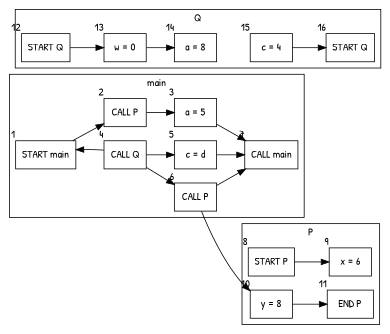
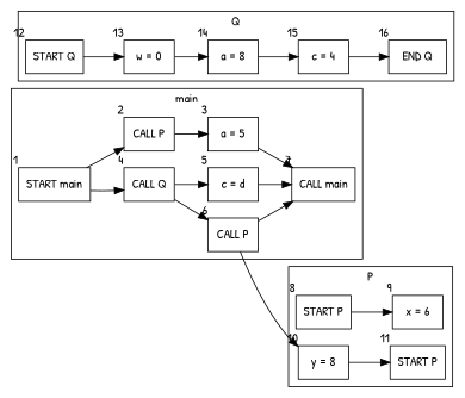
  digraph {
    fontname="Patrick Hand"
    rankdir=LR
    node [fontname="Patrick Hand" shape=box]
    edge [fontname="Patrick Hand"]
    n1 [label="START main" xlabel=1]
    n2 [label="CALL P" xlabel=2]
    n3 [label="CALL Q" xlabel=4]
    n4 [label="a = 5" xlabel=3]
    n5 [label="CALL main" xlabel=7]
    n6 [label="c = d" xlabel=5]
    n7 [label="CALL P" xlabel=6]
    n8 [label="START P" xlabel=8]
    n9 [label="x = 6" xlabel=9]
    n10 [label="y = 8" xlabel=10]
-   n11 [label="END P" xlabel=11]
+   n11 [label="START P" xlabel=11]
    n12 [label="START Q" xlabel=12]
    n13 [label="w = 0" xlabel=13]
    n14 [label="a = 8" xlabel=14]
    n15 [label="c = 4" xlabel=15]
-   n16 [label="START Q" xlabel=16]
+   n16 [label="END Q" xlabel=16]
    subgraph cluster_1 {
      label=main
      n1
      n2
      n3
      n4
      n5
      n6
      n7
    }
    subgraph cluster_2 {
      label=P
      n8
      n9
      n10
      n11
    }
    subgraph cluster_3 {
      label=Q
      n12
      n13
      n14
      n15
      n16
    }
    n1 -> n2
-   n3 -> n1
+   n1 -> n3
    n2 -> n4
    n3 -> n6
    n3 -> n7
    n4 -> n5
    n6 -> n5
    n7 -> n5
    n7 -> n10
    n8 -> n9
    n10 -> n11
    n12 -> n13
    n13 -> n14
+   n14 -> n15
    n15 -> n16
  }
